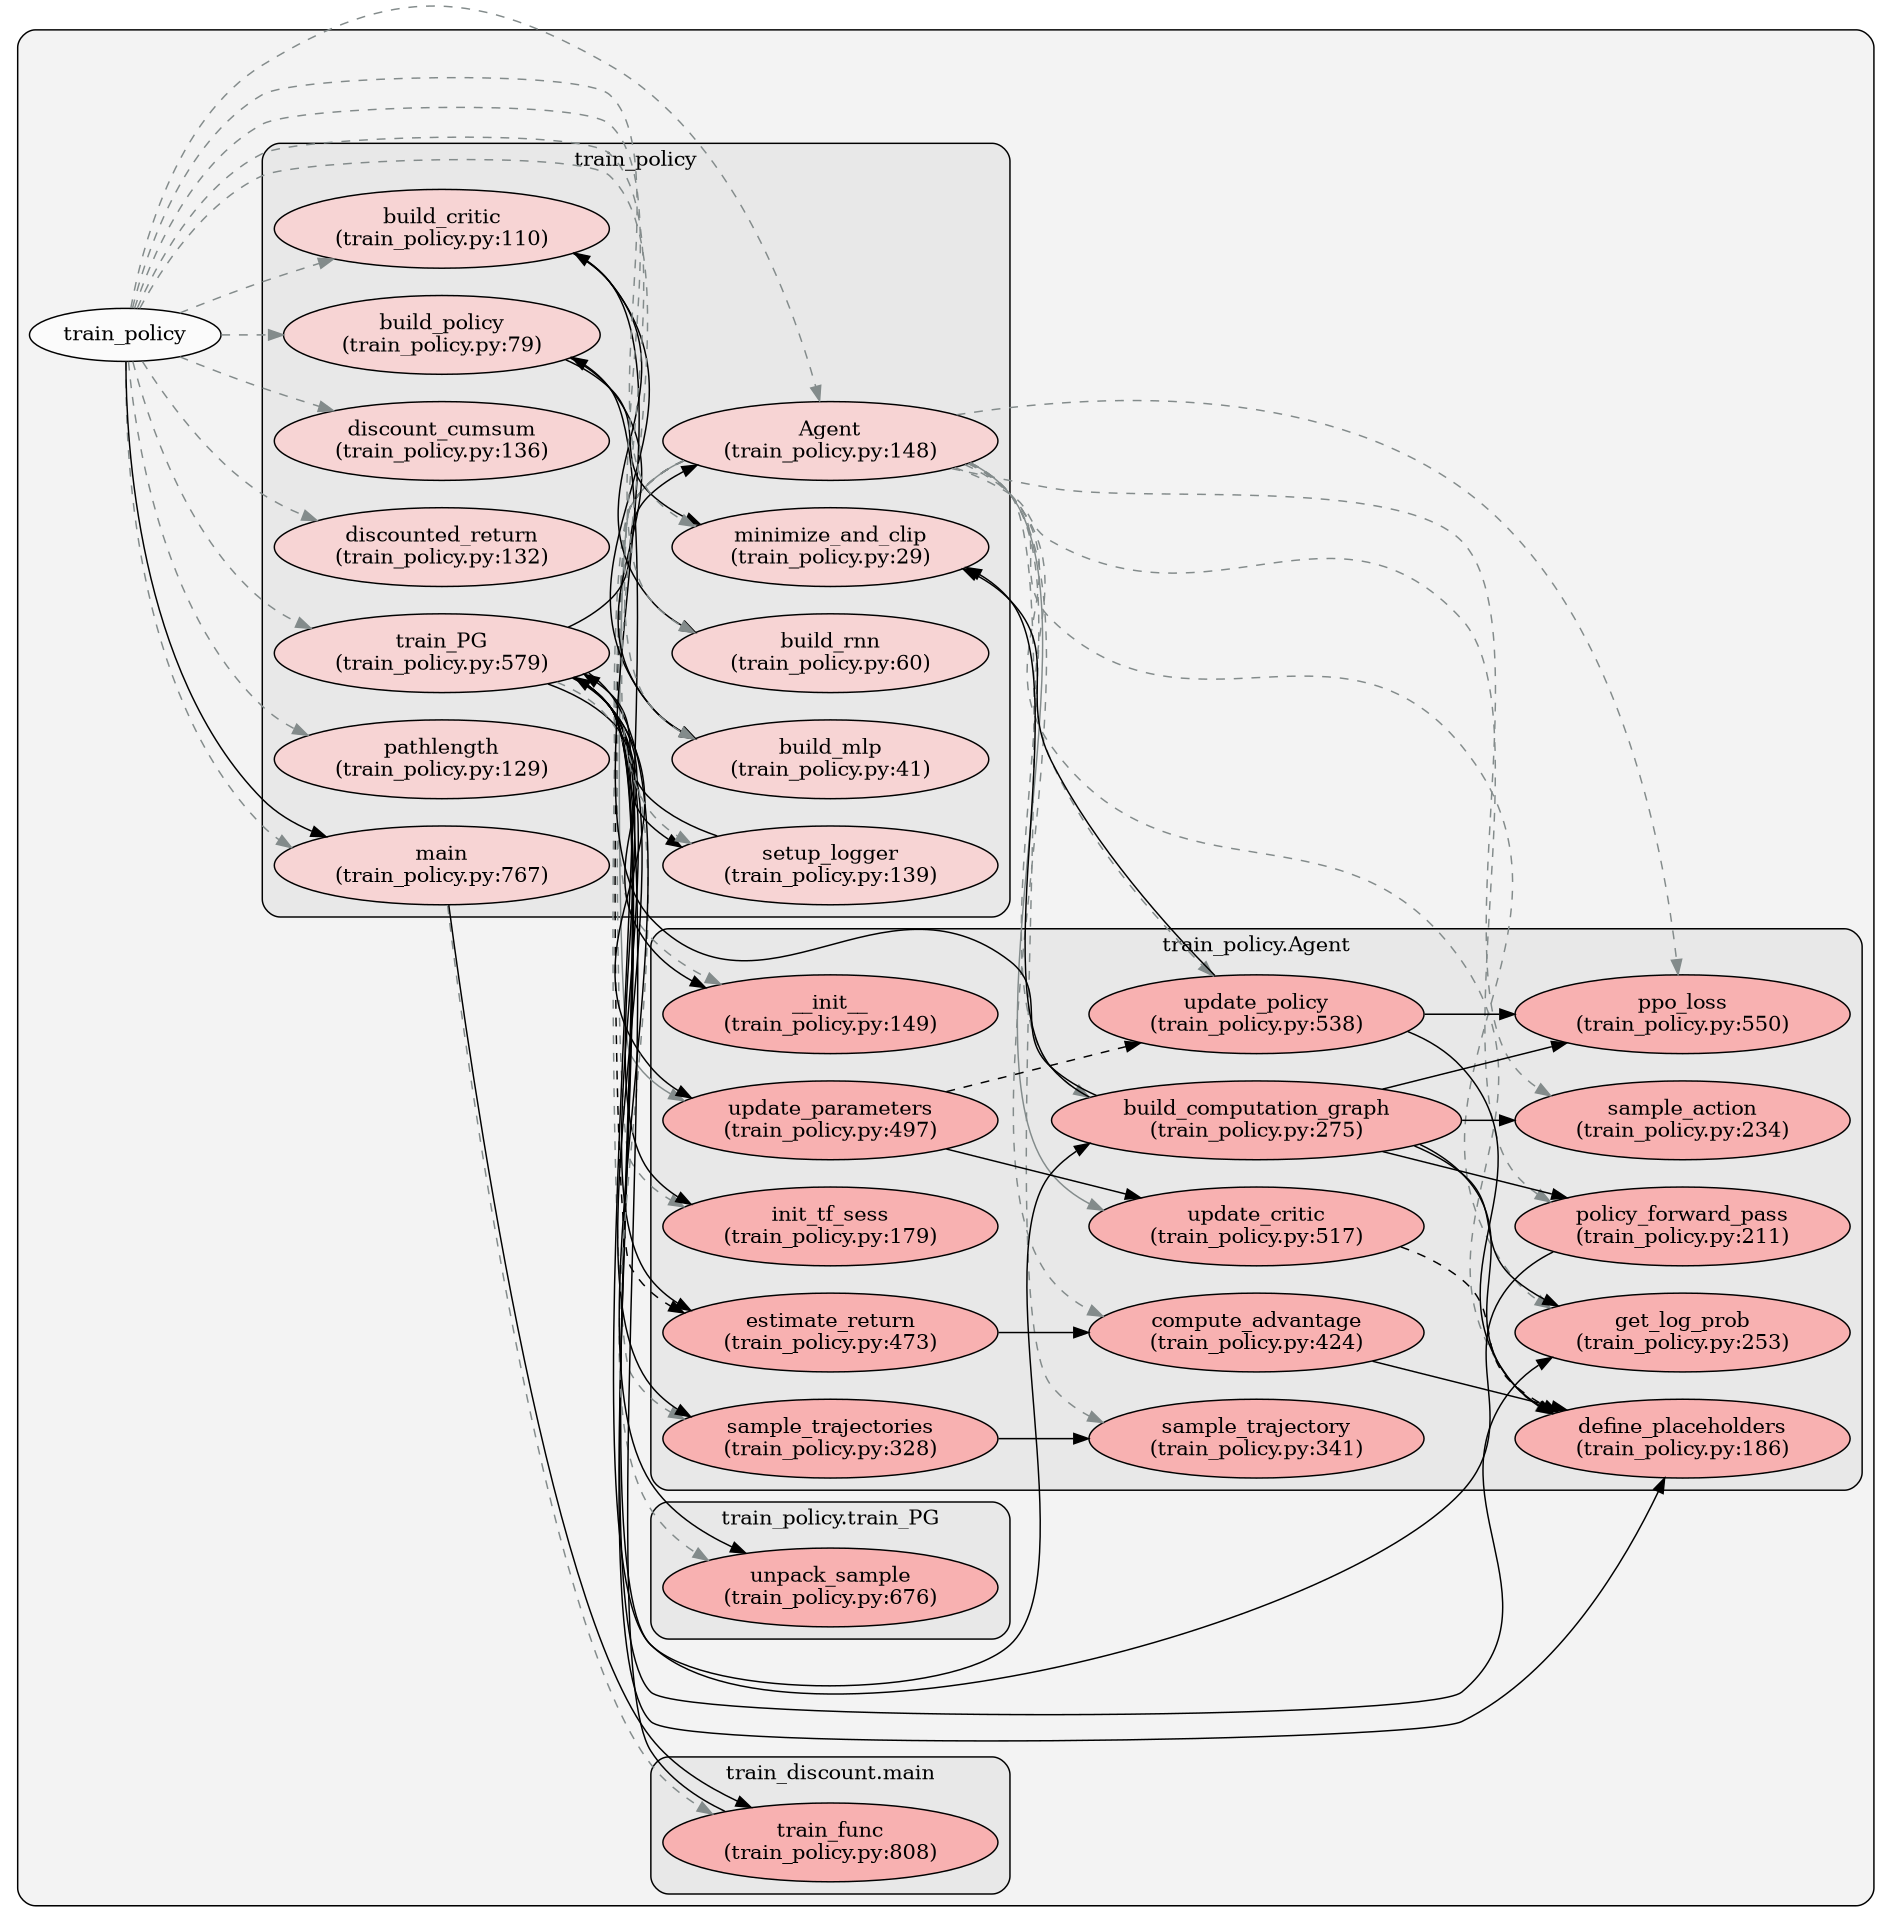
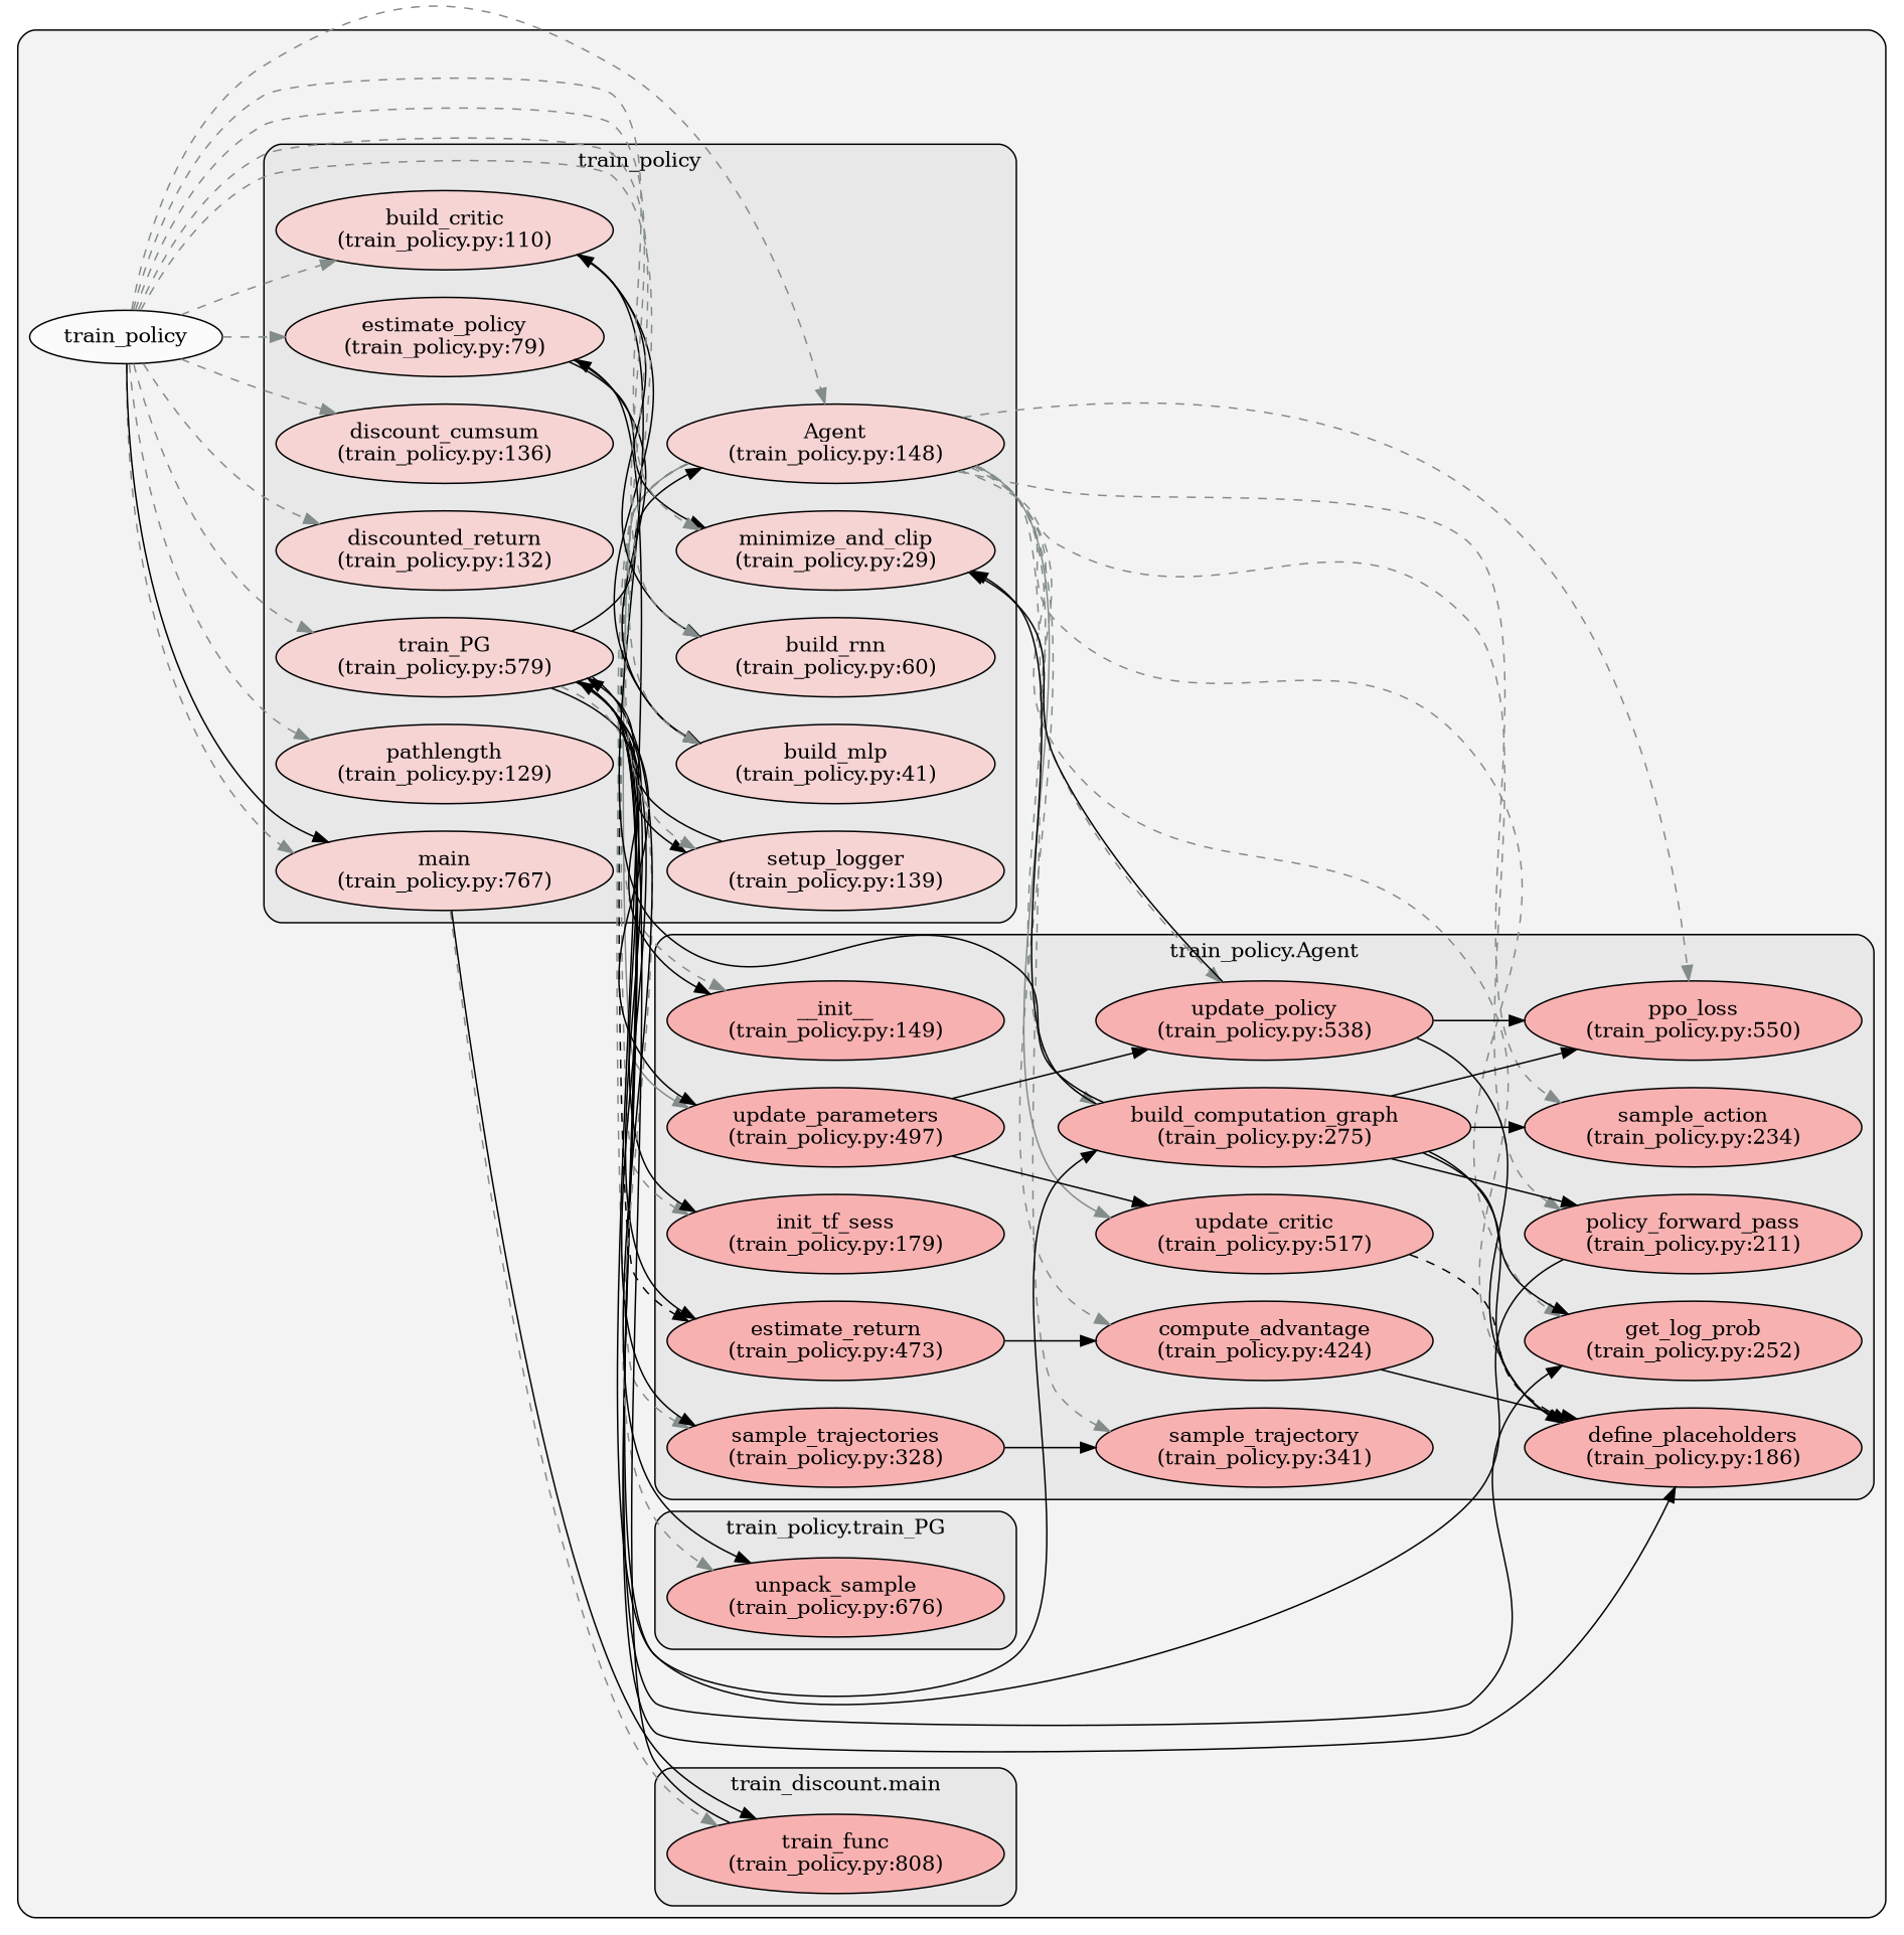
  digraph {
    clusterrank=local
    rankdir=LR
    node [fillcolor="#ff9999b2" fontcolor="#000000" group=0 style=filled]
    edge [color="#000000" style=solid]
    n1 [fillcolor="#feccccb2" label="Agent\n(train_policy.py:148)"]
    n2 [fillcolor="#feccccb2" label="build_critic\n(train_policy.py:110)"]
    n3 [fillcolor="#feccccb2" label="build_mlp\n(train_policy.py:41)"]
-   n4 [fillcolor="#feccccb2" label="build_policy\n(train_policy.py:79)"]
+   n4 [fillcolor="#feccccb2" label="estimate_policy\n(train_policy.py:79)"]
    n5 [fillcolor="#feccccb2" label="build_rnn\n(train_policy.py:60)"]
    n6 [fillcolor="#feccccb2" label="discount_cumsum\n(train_policy.py:136)"]
    n7 [fillcolor="#feccccb2" label="discounted_return\n(train_policy.py:132)"]
    n8 [fillcolor="#feccccb2" label="main\n(train_policy.py:767)"]
    n9 [fillcolor="#feccccb2" label="minimize_and_clip\n(train_policy.py:29)"]
    n10 [fillcolor="#feccccb2" label="pathlength\n(train_policy.py:129)"]
    n11 [fillcolor="#feccccb2" label="setup_logger\n(train_policy.py:139)"]
    n12 [fillcolor="#feccccb2" label="train_PG\n(train_policy.py:579)"]
    n13 [label="__init__\n(train_policy.py:149)"]
    n14 [label="build_computation_graph\n(train_policy.py:275)"]
    n15 [label="compute_advantage\n(train_policy.py:424)"]
    n16 [label="define_placeholders\n(train_policy.py:186)"]
    n17 [label="estimate_return\n(train_policy.py:473)"]
-   n18 [label="get_log_prob\n(train_policy.py:253)"]
+   n18 [label="get_log_prob\n(train_policy.py:252)"]
    n19 [label="init_tf_sess\n(train_policy.py:179)"]
    n20 [label="policy_forward_pass\n(train_policy.py:211)"]
    n21 [label="ppo_loss\n(train_policy.py:550)"]
    n22 [label="sample_action\n(train_policy.py:234)"]
    n23 [label="sample_trajectories\n(train_policy.py:328)"]
    n24 [label="sample_trajectory\n(train_policy.py:341)"]
    n25 [label="update_critic\n(train_policy.py:517)"]
    n26 [label="update_parameters\n(train_policy.py:497)"]
    n27 [label="update_policy\n(train_policy.py:538)"]
    n28 [label="train_func\n(train_policy.py:808)"]
    n29 [label="unpack_sample\n(train_policy.py:676)"]
    n30 [fillcolor="#ffffffb2" label=train_policy]
    subgraph cluster_1 {
      fillcolor="#80808018"
      style="filled,rounded"
      n30
      subgraph cluster_2 {
        fillcolor="#80808018"
        label=train_policy
        style="filled,rounded"
        n1
        n2
        n3
        n4
        n5
        n6
        n7
        n8
        n9
        n10
        n11
        n12
      }
      subgraph cluster_3 {
        fillcolor="#80808018"
        label="train_policy.Agent"
        style="filled,rounded"
        n13
        n14
        n15
        n16
        n17
        n18
        n19
        n20
        n21
        n22
        n23
        n24
        n25
        n26
        n27
      }
      subgraph cluster_4 {
        fillcolor="#80808018"
        label="train_discount.main"
        style="filled,rounded"
        n28
      }
      subgraph cluster_5 {
        fillcolor="#80808018"
        label="train_policy.train_PG"
        style="filled,rounded"
        n29
      }
    }
    n1 -> n13 [color="#838b8b" style=dashed]
    n1 -> n14 [color="#838b8b" style=dashed]
    n1 -> n15 [color="#838b8b" style=dashed]
    n1 -> n16 [color="#838b8b" style=dashed]
    n1 -> n17 [style=dashed]
    n1 -> n18 [color="#838b8b" style=dashed]
    n1 -> n19 [color="#838b8b" style=dashed]
    n1 -> n20 [color="#838b8b" style=dashed]
    n1 -> n21 [color="#838b8b" style=dashed]
    n1 -> n22 [color="#838b8b" style=dashed]
    n1 -> n23 [color="#838b8b" style=dashed]
    n1 -> n24 [color="#838b8b" style=dashed]
    n1 -> n25 [color="#838b8b"]
    n1 -> n26 [color="#838b8b"]
    n1 -> n27 [color="#838b8b" style=dashed]
    n2 -> n3
    n2 -> n5
    n4 -> n3
    n4 -> n9
    n8 -> n28 [color="#838b8b" style=dashed]
    n8 -> n28
    n11 -> n12
    n12 -> n1
    n12 -> n11
    n12 -> n13
    n12 -> n14
    n12 -> n16
    n12 -> n17
    n12 -> n18
    n12 -> n19
    n12 -> n23
    n12 -> n26
    n12 -> n29 [color="#838b8b" style=dashed]
    n12 -> n29
    n14 -> n2
    n14 -> n9
    n14 -> n16
    n14 -> n18
    n14 -> n20
    n14 -> n21
    n14 -> n22
    n15 -> n16
    n17 -> n15
    n20 -> n4
    n23 -> n24
    n25 -> n16 [style=dashed]
    n26 -> n25
-   n26 -> n27 [style=dashed]
+   n26 -> n27
    n27 -> n9
    n27 -> n16
    n27 -> n21
    n28 -> n12
    n30 -> n1 [color="#838b8b" style=dashed]
    n30 -> n2 [color="#838b8b" style=dashed]
    n30 -> n3 [color="#838b8b" style=dashed]
    n30 -> n4 [color="#838b8b" style=dashed]
    n30 -> n5 [color="#838b8b" style=dashed]
    n30 -> n6 [color="#838b8b" style=dashed]
    n30 -> n7 [color="#838b8b" style=dashed]
    n30 -> n8 [color="#838b8b" style=dashed]
    n30 -> n8
    n30 -> n9 [color="#838b8b" style=dashed]
    n30 -> n10 [color="#838b8b" style=dashed]
    n30 -> n11 [color="#838b8b" style=dashed]
    n30 -> n12 [color="#838b8b" style=dashed]
  }
